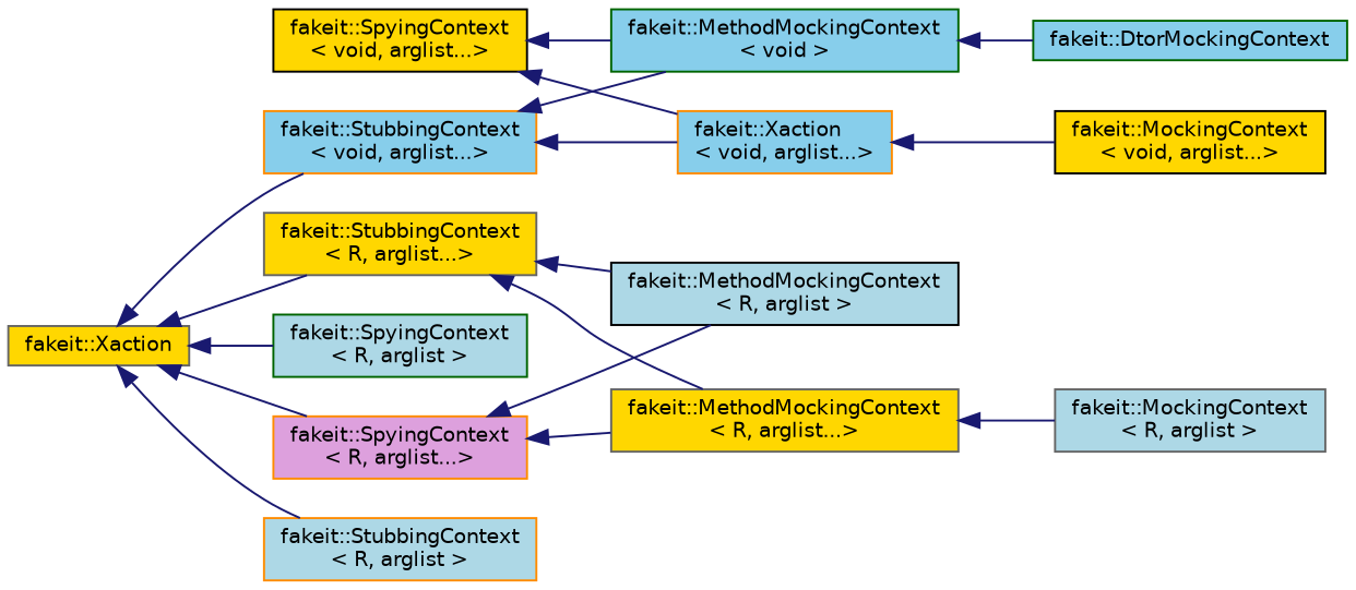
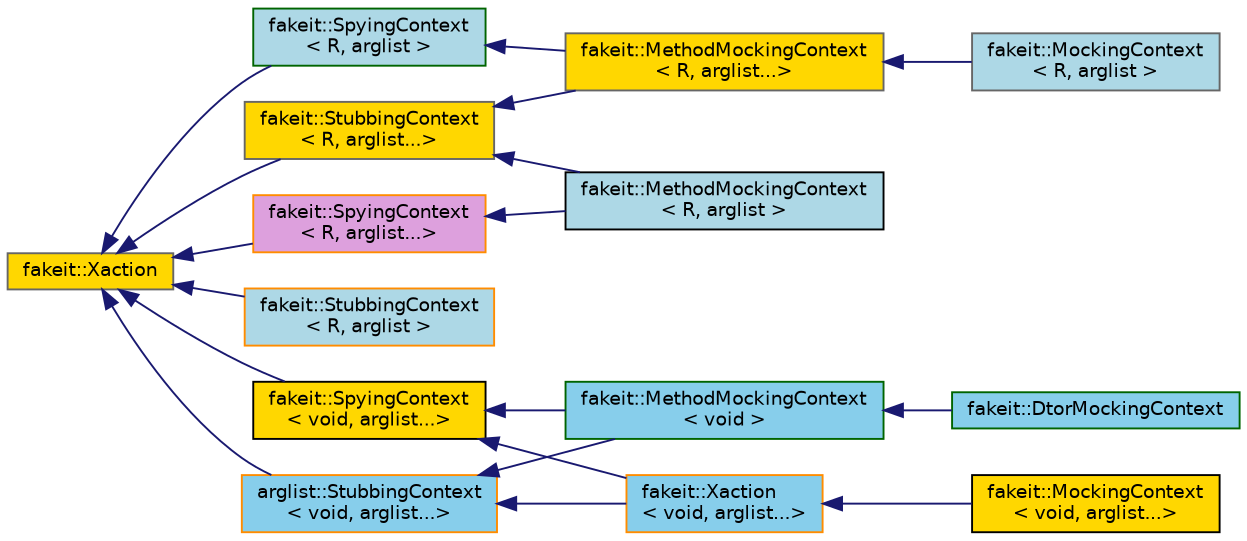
  digraph {
    rankdir=LR
    node [color=gray40 fillcolor=gold fontname=Helvetica fontsize=10 shape=record style=filled]
    edge [color=midnightblue dir=back fontname=Helvetica fontsize=10 labelfontname=Helvetica labelfontsize=10 style=solid]
    n1 [fontcolor=black height=0.2 label="fakeit::Xaction" width=0.4]
    n2 [color=darkgreen fillcolor=lightblue height=0.2 label="fakeit::SpyingContext\l\< R, arglist \>" width=0.4]
    n3 [color=darkorange fillcolor=lightblue height=0.2 label="fakeit::StubbingContext\l\< R, arglist \>" width=0.4]
    n4 [color=darkorange fillcolor=plum height=0.2 label="fakeit::SpyingContext\l\< R, arglist...\>" width=0.4]
    n5 [color=black height=0.2 label="fakeit::SpyingContext\l\< void, arglist...\>" width=0.4]
    n6 [height=0.2 label="fakeit::StubbingContext\l\< R, arglist...\>" width=0.4]
-   n7 [color=darkorange fillcolor=skyblue height=0.2 label="fakeit::StubbingContext\l\< void, arglist...\>" width=0.4]
+   n7 [color=darkorange fillcolor=skyblue height=0.2 label="arglist::StubbingContext\l\< void, arglist...\>" width=0.4]
    n8 [color=black fillcolor=lightblue height=0.2 label="fakeit::MethodMockingContext\l\< R, arglist \>" width=0.4]
    n9 [height=0.2 label="fakeit::MethodMockingContext\l\< R, arglist...\>" width=0.4]
    n10 [color=darkgreen fillcolor=skyblue height=0.2 label="fakeit::MethodMockingContext\l\< void \>" width=0.4]
    n11 [color=darkorange fillcolor=skyblue height=0.2 label="fakeit::Xaction\l\< void, arglist...\>" width=0.4]
    n12 [fillcolor=lightblue height=0.2 label="fakeit::MockingContext\l\< R, arglist \>" width=0.4]
    n13 [color=darkgreen fillcolor=skyblue height=0.2 label="fakeit::DtorMockingContext" width=0.4]
    n14 [color=black height=0.2 label="fakeit::MockingContext\l\< void, arglist...\>" width=0.4]
    n1 -> n2
    n1 -> n3
    n1 -> n4
+   n1 -> n5
    n1 -> n6
    n1 -> n7
    n4 -> n8
-   n4 -> n9
+   n2 -> n9
    n5 -> n10
    n5 -> n11
    n6 -> n8
    n6 -> n9
    n7 -> n10
    n7 -> n11
    n9 -> n12
    n10 -> n13
    n11 -> n14
  }
